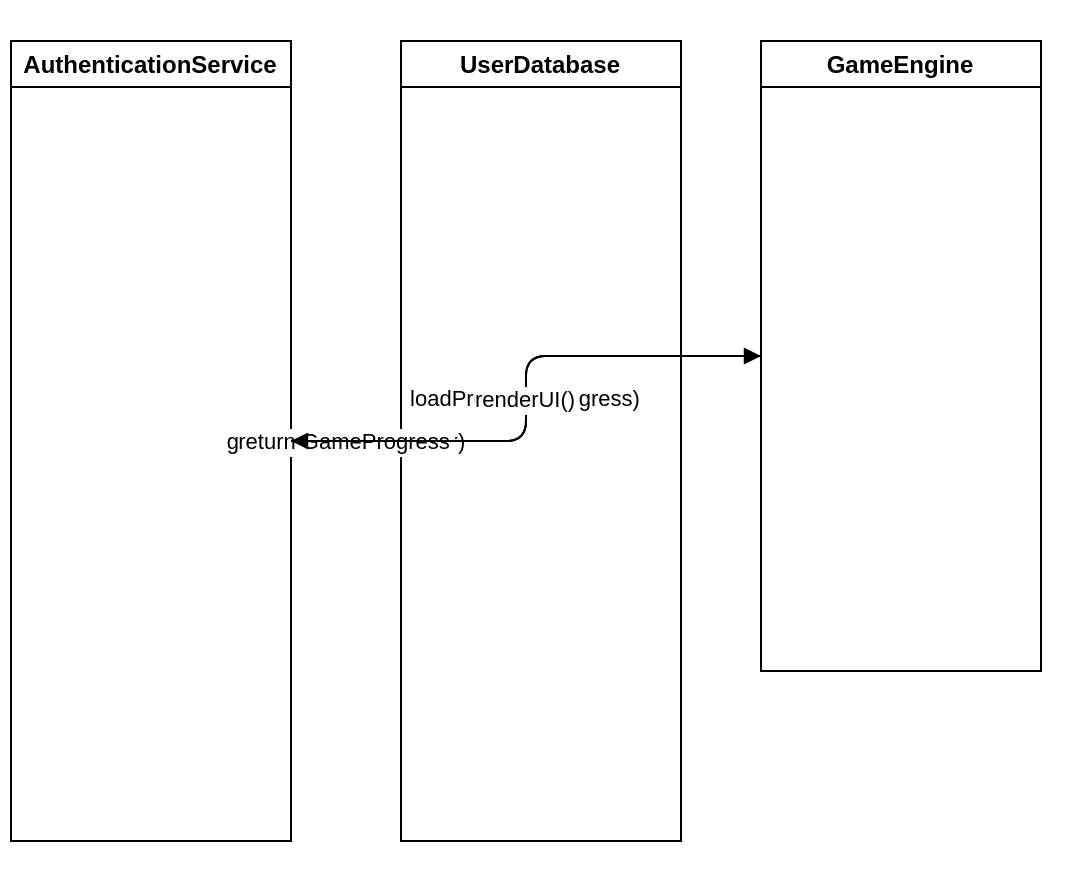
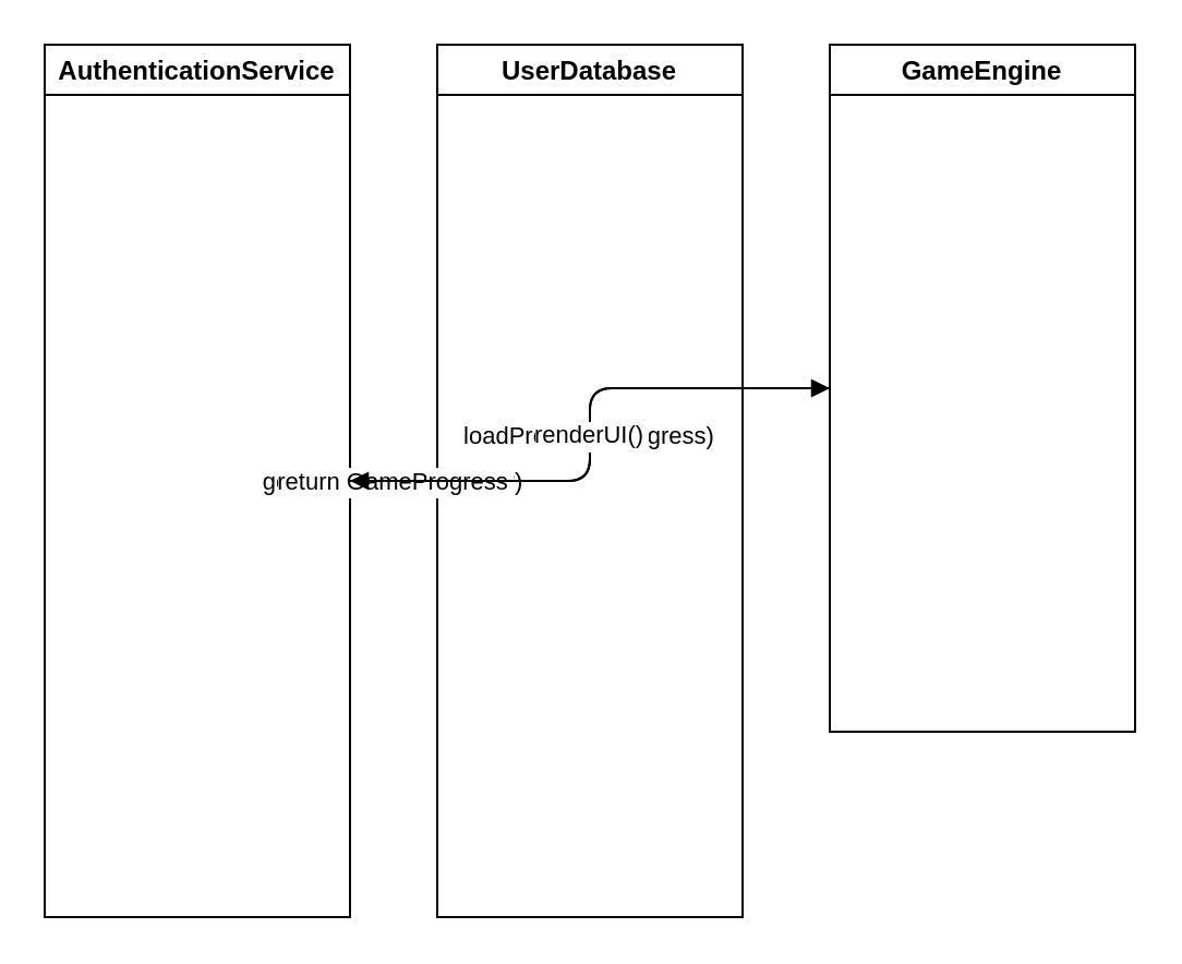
  <mxCell id="0" />
  <mxCell id="1" parent="0" />
- <mxCell id="2" value="AuthenticationService" style="swimlane" vertex="1" parent="1"><mxGeometry x="5" y="20" width="140" height="400" as="geometry" /></mxCell>
+ <mxCell id="2" value="AuthenticationService" style="swimlane" vertex="1" parent="1"><mxGeometry x="20" y="20" width="140" height="400" as="geometry" /></mxCell>
  <mxCell id="3" value="UserDatabase" style="swimlane" vertex="1" parent="1"><mxGeometry x="200" y="20" width="140" height="400" as="geometry" /></mxCell>
  <mxCell id="4" value="GameEngine" style="swimlane" vertex="1" parent="1"><mxGeometry x="380" y="20" width="140" height="315" as="geometry" /></mxCell>
  <mxCell id="5" value="getSavedProgress(user)" style="edgeStyle=orthogonalEdgeStyle;endArrow=block;" edge="1" parent="1" source="2" target="3"><mxGeometry relative="1" as="geometry" /></mxCell>
  <mxCell id="6" value="return GameProgress" style="edgeStyle=orthogonalEdgeStyle;endArrow=open;" edge="1" parent="1" source="3" target="2"><mxGeometry relative="1" as="geometry" /></mxCell>
  <mxCell id="7" value="loadProgress(progress)" style="edgeStyle=orthogonalEdgeStyle;endArrow=block;" edge="1" parent="1" source="2" target="4"><mxGeometry relative="1" as="geometry" /></mxCell>
  <mxCell id="8" value="renderUI()" style="edgeStyle=orthogonalEdgeStyle;endArrow=block;" edge="1" parent="1" source="4" target="2"><mxGeometry relative="1" as="geometry" /></mxCell>
